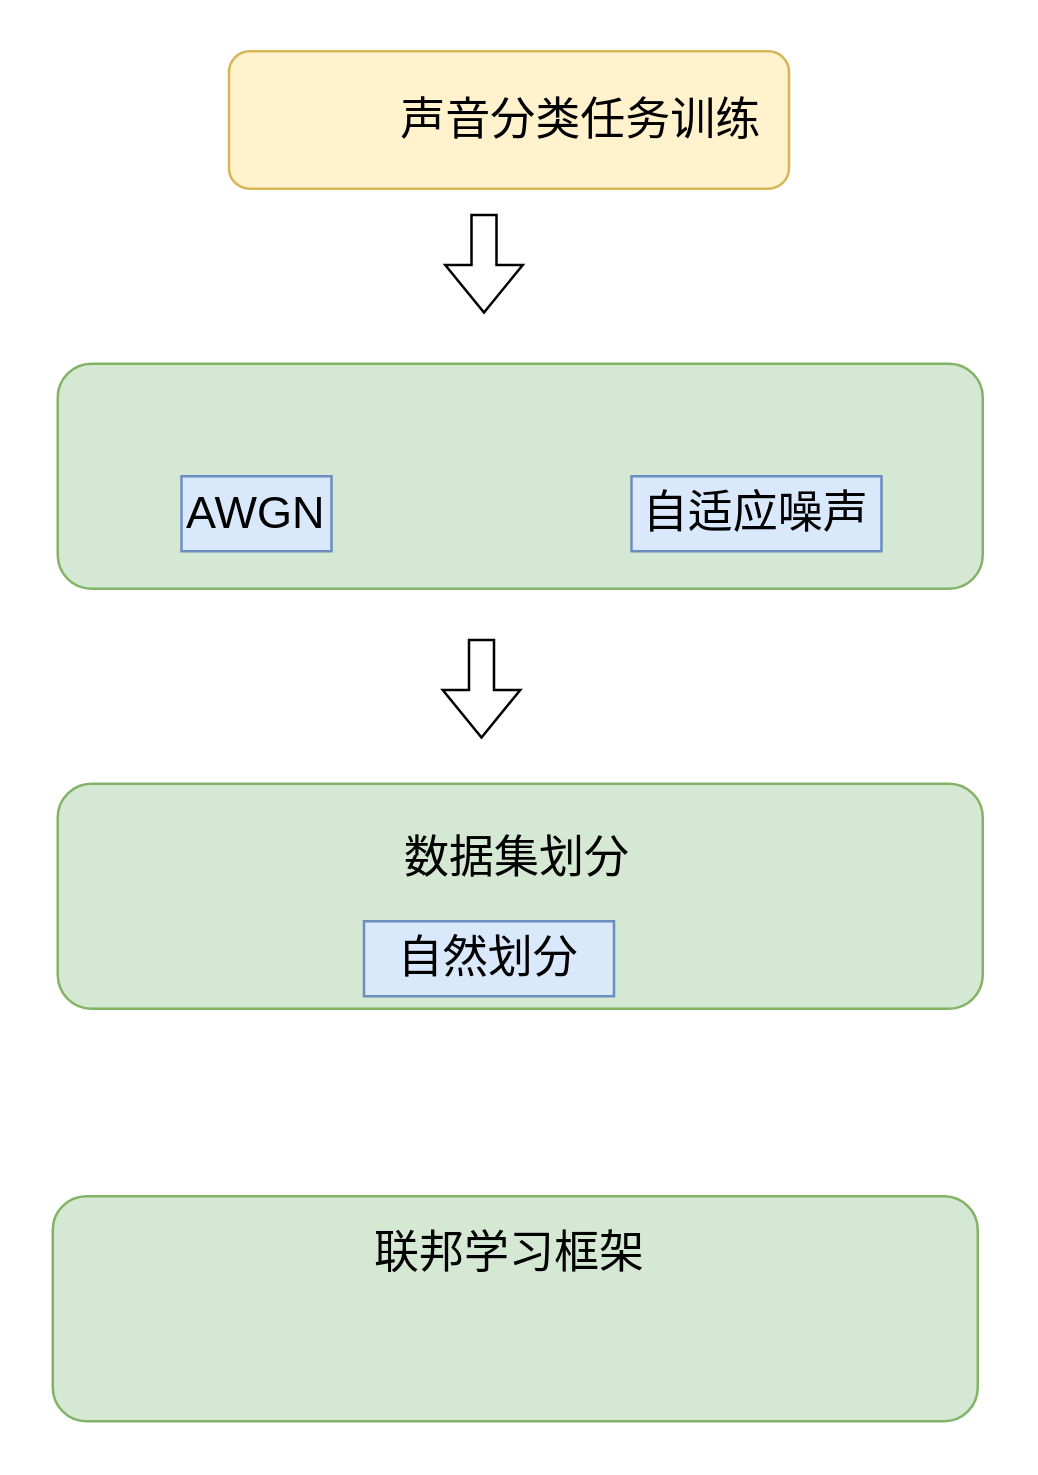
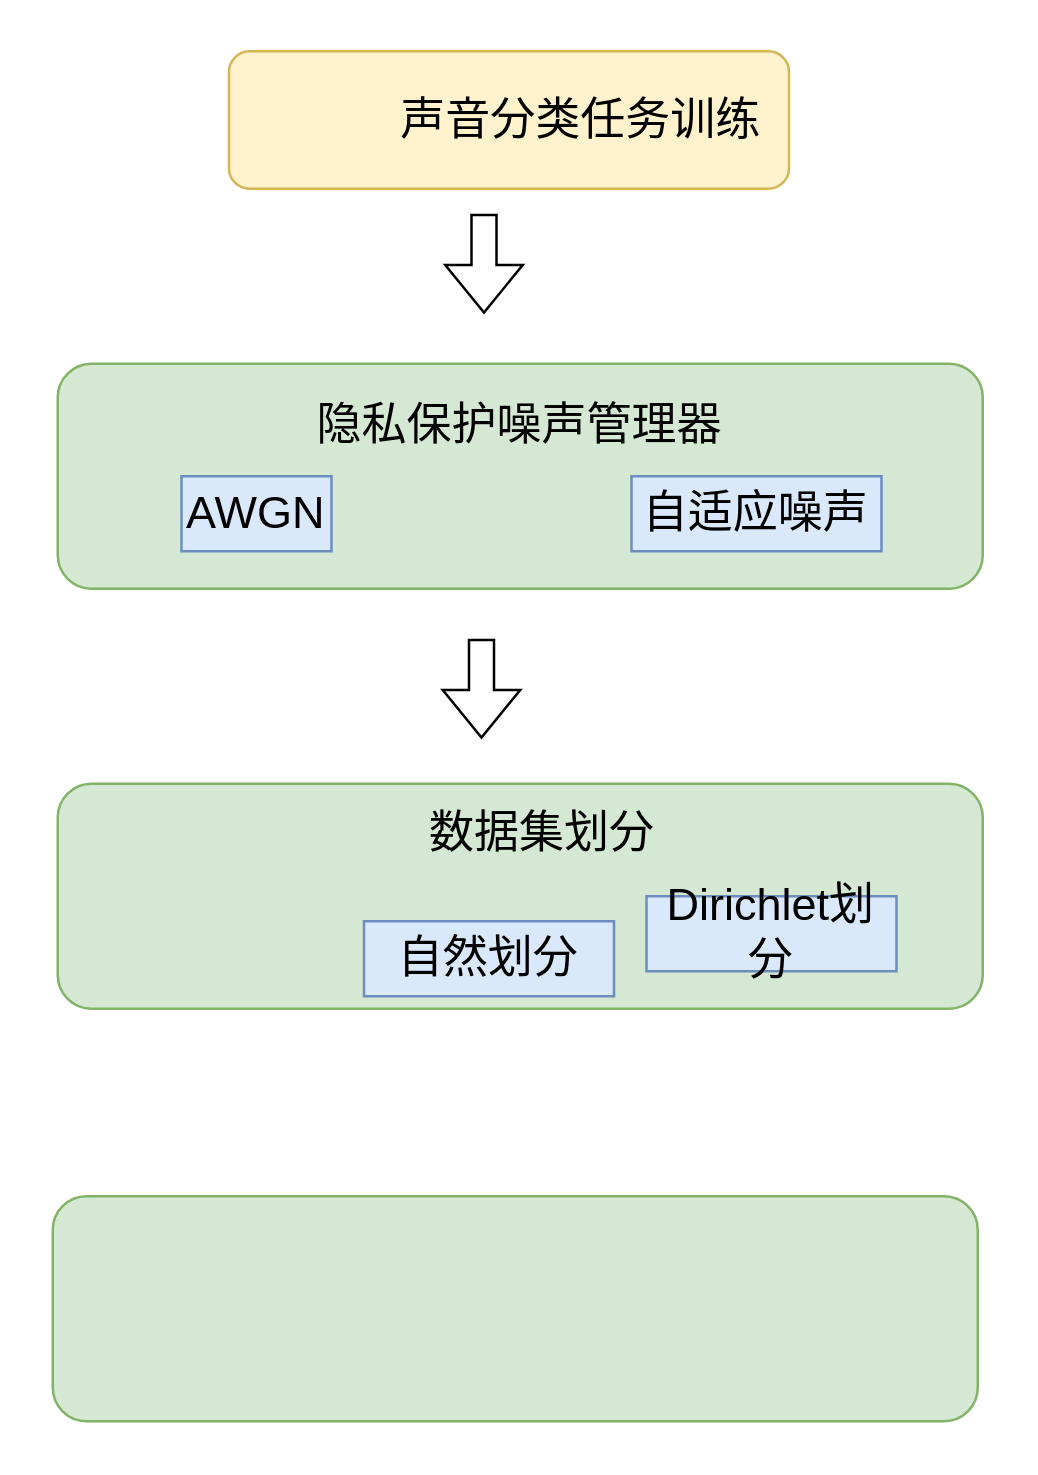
  <mxCell id="0" />
  <mxCell id="1" parent="0" />
  <mxCell id="2" value="" style="rounded=1;whiteSpace=wrap;html=1;fillColor=#d5e8d4;strokeColor=#82b366;" vertex="1" parent="1"><mxGeometry x="22.5" y="145" width="370" height="90" as="geometry" /></mxCell>
  <mxCell id="3" value="" style="rounded=1;whiteSpace=wrap;html=1;fillColor=#fff2cc;strokeColor=#d6b656;" vertex="1" parent="1"><mxGeometry x="91" y="20" width="224" height="55" as="geometry" /></mxCell>
  <mxCell id="4" value="&lt;font style=&quot;font-size: 18px;&quot;&gt;声音分类任务训练&lt;/font&gt;" style="text;html=1;strokeColor=none;fillColor=none;align=center;verticalAlign=middle;whiteSpace=wrap;rounded=0;" vertex="1" parent="1"><mxGeometry x="152" y="33" width="160" height="30" as="geometry" /></mxCell>
+ <mxCell id="5" value="&lt;font style=&quot;font-size: 18px;&quot;&gt;隐私保护噪声管理器&lt;/font&gt;" style="text;html=1;strokeColor=none;fillColor=none;align=center;verticalAlign=middle;whiteSpace=wrap;rounded=0;" vertex="1" parent="1"><mxGeometry x="92" y="155" width="231" height="30" as="geometry" /></mxCell>
  <mxCell id="6" value="&lt;font style=&quot;font-size: 18px;&quot;&gt;AWGN&lt;/font&gt;" style="text;html=1;strokeColor=#6c8ebf;fillColor=#dae8fc;align=center;verticalAlign=middle;whiteSpace=wrap;rounded=0;" vertex="1" parent="1"><mxGeometry x="72" y="190" width="60" height="30" as="geometry" /></mxCell>
  <mxCell id="7" value="&lt;font style=&quot;font-size: 18px;&quot;&gt;自适应噪声&lt;/font&gt;" style="text;html=1;strokeColor=#6c8ebf;fillColor=#dae8fc;align=center;verticalAlign=middle;whiteSpace=wrap;rounded=0;" vertex="1" parent="1"><mxGeometry x="252" y="190" width="100" height="30" as="geometry" /></mxCell>
  <mxCell id="8" value="" style="rounded=1;whiteSpace=wrap;html=1;fillColor=#d5e8d4;strokeColor=#82b366;" vertex="1" parent="1"><mxGeometry x="22.5" y="313" width="370" height="90" as="geometry" /></mxCell>
  <mxCell id="9" value="&lt;font style=&quot;font-size: 18px;&quot;&gt;自然划分&lt;/font&gt;" style="text;html=1;strokeColor=#6c8ebf;fillColor=#dae8fc;align=center;verticalAlign=middle;whiteSpace=wrap;rounded=0;" vertex="1" parent="1"><mxGeometry x="145" y="368" width="100" height="30" as="geometry" /></mxCell>
- <mxCell id="10" value="&lt;font style=&quot;font-size: 18px;&quot;&gt;数据集划分&lt;/font&gt;" style="text;html=1;strokeColor=none;fillColor=none;align=center;verticalAlign=middle;whiteSpace=wrap;rounded=0;" vertex="1" parent="1"><mxGeometry x="90.5" y="328" width="231" height="30" as="geometry" /></mxCell>
+ <mxCell id="10" value="&lt;font style=&quot;font-size: 18px;&quot;&gt;数据集划分&lt;/font&gt;" style="text;html=1;strokeColor=none;fillColor=none;align=center;verticalAlign=middle;whiteSpace=wrap;rounded=0;" vertex="1" parent="1"><mxGeometry x="100.5" y="318" width="231" height="30" as="geometry" /></mxCell>
  <mxCell id="11" value="" style="shape=flexArrow;endArrow=classic;html=1;rounded=0;" edge="1" parent="1"><mxGeometry width="50" height="50" relative="1" as="geometry"><mxPoint x="192" y="255" as="sourcePoint" /><mxPoint x="192" y="295" as="targetPoint" /></mxGeometry></mxCell>
+ <mxCell id="12" value="&lt;font style=&quot;font-size: 18px;&quot;&gt;Dirichlet划分&lt;/font&gt;" style="text;html=1;strokeColor=#6c8ebf;fillColor=#dae8fc;align=center;verticalAlign=middle;whiteSpace=wrap;rounded=0;" vertex="1" parent="1"><mxGeometry x="258" y="358" width="100" height="30" as="geometry" /></mxCell>
  <mxCell id="13" value="" style="shape=flexArrow;endArrow=classic;html=1;rounded=0;" edge="1" parent="1"><mxGeometry width="50" height="50" relative="1" as="geometry"><mxPoint x="193" y="85" as="sourcePoint" /><mxPoint x="193" y="125" as="targetPoint" /></mxGeometry></mxCell>
  <mxCell id="14" value="" style="rounded=1;whiteSpace=wrap;html=1;fillColor=#d5e8d4;strokeColor=#82b366;" vertex="1" parent="1"><mxGeometry x="20.5" y="478" width="370" height="90" as="geometry" /></mxCell>
- <mxCell id="15" value="&lt;font style=&quot;font-size: 18px;&quot;&gt;联邦学习框架&lt;/font&gt;" style="text;html=1;strokeColor=none;fillColor=none;align=center;verticalAlign=middle;whiteSpace=wrap;rounded=0;" vertex="1" parent="1"><mxGeometry x="87.5" y="486" width="231" height="30" as="geometry" /></mxCell>
